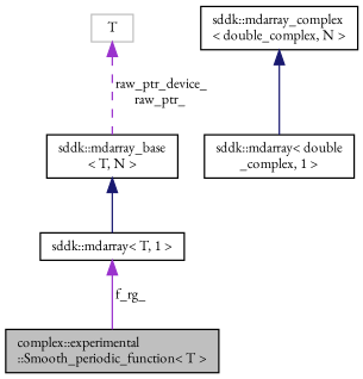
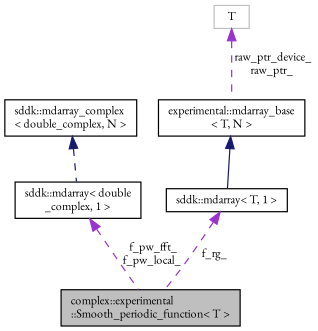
  digraph {
    fontname="EB Garamond"
    node [color=black fillcolor=white fontname="EB Garamond" fontsize=10 shape=record style=filled]
    edge [color=darkorchid3 dir=back fontname="EB Garamond" fontsize=10 labelfontname=Helvetica labelfontsize=10 style=dashed]
    n1 [fillcolor=grey75 fontcolor=black height=0.2 label="complex::experimental\l::Smooth_periodic_function\< T \>" width=0.4]
    n2 [height=0.2 label="sddk::mdarray\< double\l_complex, 1 \>" width=0.4]
    n3 [height=0.2 label="sddk::mdarray_complex\l\< double_complex, N \>" width=0.4]
    n4 [height=0.2 label="sddk::mdarray\< T, 1 \>" width=0.4]
-   n5 [height=0.2 label="sddk::mdarray_base\l\< T, N \>" width=0.4]
+   n5 [height=0.2 label="experimental::mdarray_base\l\< T, N \>" width=0.4]
    n6 [color=grey75 height=0.2 label=T width=0.4]
-   n3 -> n2 [color=midnightblue style=solid]
-   n4 -> n1 [label=" f_rg_" style=solid]
+   n2 -> n1 [label=" f_pw_fft_\nf_pw_local_"]
+   n3 -> n2 [color=midnightblue]
+   n4 -> n1 [label=" f_rg_"]
    n5 -> n4 [color=midnightblue style=solid]
    n6 -> n5 [label=" raw_ptr_device_\nraw_ptr_"]
  }
